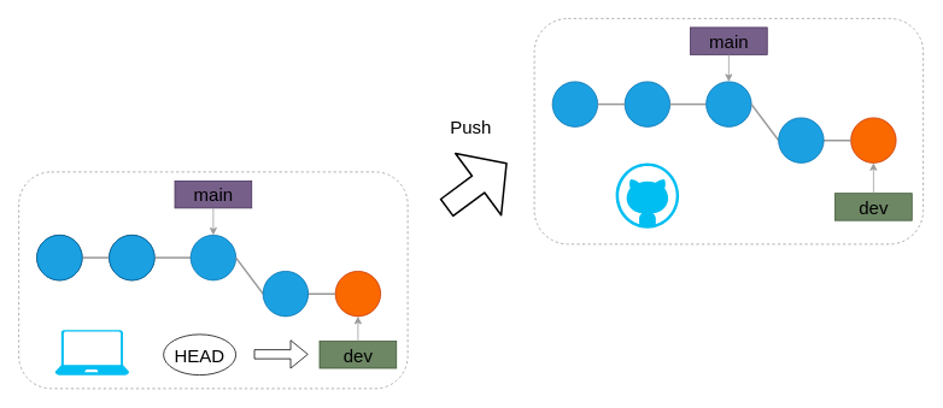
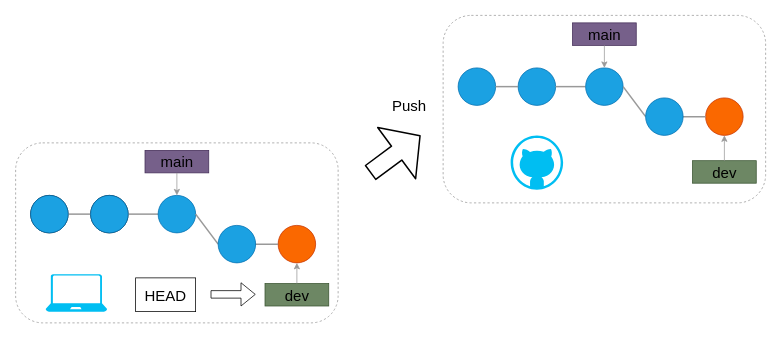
  <mxCell id="0" />
  <mxCell id="1" parent="0" />
  <mxCell id="2" value="" style="ellipse;whiteSpace=wrap;html=1;aspect=fixed;fillColor=#647687;fontColor=#000000;strokeColor=#000000;" parent="1" vertex="1"><mxGeometry x="40" y="260" width="50" height="50" as="geometry" /></mxCell>
  <mxCell id="3" value="" style="ellipse;whiteSpace=wrap;html=1;aspect=fixed;fillColor=#647687;fontColor=#000000;strokeColor=#000000;" parent="1" vertex="1"><mxGeometry x="120" y="260" width="50" height="50" as="geometry" /></mxCell>
  <mxCell id="4" value="" style="ellipse;whiteSpace=wrap;html=1;aspect=fixed;fontColor=#000000;strokeColor=#C73500;fillColor=#fa6800;" parent="1" vertex="1"><mxGeometry x="370" y="300" width="50" height="50" as="geometry" /></mxCell>
  <mxCell id="5" value="" style="endArrow=none;html=1;entryX=0;entryY=0.5;entryDx=0;entryDy=0;exitX=1;exitY=0.5;exitDx=0;exitDy=0;strokeColor=#999999;strokeWidth=2;" parent="1" source="2" target="3" edge="1"><mxGeometry width="50" height="50" relative="1" as="geometry"><mxPoint x="-110" y="390" as="sourcePoint" /><mxPoint x="-60" y="340" as="targetPoint" /></mxGeometry></mxCell>
  <mxCell id="6" value="" style="endArrow=none;html=1;entryX=0;entryY=0.5;entryDx=0;entryDy=0;exitX=1;exitY=0.5;exitDx=0;exitDy=0;strokeColor=#999999;strokeWidth=2;" parent="1" source="3" target="11" edge="1"><mxGeometry width="50" height="50" relative="1" as="geometry"><mxPoint x="-110" y="390" as="sourcePoint" /><mxPoint x="-60" y="340" as="targetPoint" /></mxGeometry></mxCell>
  <mxCell id="7" value="" style="verticalLabelPosition=bottom;html=1;verticalAlign=top;align=center;strokeColor=none;fillColor=#00BEF2;shape=mxgraph.azure.laptop;pointerEvents=1;fontSize=15;" parent="1" vertex="1"><mxGeometry x="60" y="365" width="82" height="50" as="geometry" /></mxCell>
  <mxCell id="8" value="main" style="rounded=1;whiteSpace=wrap;html=1;fillColor=#76608a;strokeColor=#432D57;fontColor=#000000;fontSize=20;arcSize=0;" parent="1" vertex="1"><mxGeometry x="192.5" y="200" width="85" height="30" as="geometry" /></mxCell>
  <mxCell id="9" value="" style="endArrow=classic;html=1;fontSize=20;exitX=0.5;exitY=1;exitDx=0;exitDy=0;entryX=0.5;entryY=0;entryDx=0;entryDy=0;strokeColor=#999999;" parent="1" source="8" edge="1"><mxGeometry width="50" height="50" relative="1" as="geometry"><mxPoint x="200" y="250" as="sourcePoint" /><mxPoint x="235" y="260" as="targetPoint" /></mxGeometry></mxCell>
  <mxCell id="10" value="" style="rounded=1;whiteSpace=wrap;html=1;fontSize=16;strokeColor=#999999;dashed=1;fillColor=none;" parent="1" vertex="1"><mxGeometry x="20" y="190" width="430" height="240" as="geometry" /></mxCell>
  <mxCell id="11" value="" style="ellipse;whiteSpace=wrap;html=1;aspect=fixed;fillColor=#1ba1e2;fontColor=#000000;strokeColor=#006EAF;" parent="1" vertex="1"><mxGeometry x="210" y="260" width="50" height="50" as="geometry" /></mxCell>
  <mxCell id="12" value="" style="endArrow=none;html=1;entryX=1;entryY=0.5;entryDx=0;entryDy=0;exitX=0;exitY=0.5;exitDx=0;exitDy=0;strokeColor=#999999;strokeWidth=2;" parent="1" source="4" edge="1"><mxGeometry width="50" height="50" relative="1" as="geometry"><mxPoint x="570" y="520" as="sourcePoint" /><mxPoint x="310" y="325" as="targetPoint" /></mxGeometry></mxCell>
  <mxCell id="13" value="dev" style="rounded=1;whiteSpace=wrap;html=1;fillColor=#6d8764;strokeColor=#3A5431;fontColor=#000000;fontSize=20;arcSize=0;" parent="1" vertex="1"><mxGeometry x="352.5" y="377.5" width="85" height="30" as="geometry" /></mxCell>
  <mxCell id="14" value="" style="endArrow=classic;html=1;fontSize=20;exitX=0.5;exitY=0;exitDx=0;exitDy=0;strokeColor=#999999;entryX=0.5;entryY=1;entryDx=0;entryDy=0;" parent="1" source="13" target="4" edge="1"><mxGeometry width="50" height="50" relative="1" as="geometry"><mxPoint x="460" y="340" as="sourcePoint" /><mxPoint x="395" y="370" as="targetPoint" /></mxGeometry></mxCell>
- <mxCell id="15" value="HEAD" style="ellipse;whiteSpace=wrap;html=1;fontSize=20;fillColor=none;" parent="1" vertex="1"><mxGeometry x="180" y="370" width="80" height="45" as="geometry" /></mxCell>
+ <mxCell id="15" value="HEAD" style="rounded=0;whiteSpace=wrap;html=1;fontSize=20;fillColor=none;" parent="1" vertex="1"><mxGeometry x="180" y="370" width="80" height="45" as="geometry" /></mxCell>
  <mxCell id="16" value="" style="shape=flexArrow;endArrow=classic;html=1;fontSize=20;" parent="1" edge="1"><mxGeometry width="50" height="50" relative="1" as="geometry"><mxPoint x="280" y="392" as="sourcePoint" /><mxPoint y="392" as="targetPoint" x="340" /></mxGeometry></mxCell>
  <mxCell id="17" value="" style="endArrow=none;html=1;entryX=0;entryY=0.5;entryDx=0;entryDy=0;exitX=1;exitY=0.5;exitDx=0;exitDy=0;strokeColor=#999999;strokeWidth=2;" parent="1" source="11" target="18" edge="1"><mxGeometry width="50" height="50" relative="1" as="geometry"><mxPoint x="277.5" y="245" as="sourcePoint" /><mxPoint x="97.5" y="300" as="targetPoint" /></mxGeometry></mxCell>
  <mxCell id="18" value="" style="ellipse;whiteSpace=wrap;html=1;aspect=fixed;fillColor=#1ba1e2;fontColor=#000000;strokeColor=#006EAF;" parent="1" vertex="1"><mxGeometry x="290" y="300" width="50" height="50" as="geometry" /></mxCell>
  <mxCell id="19" value="" style="ellipse;whiteSpace=wrap;html=1;aspect=fixed;fillColor=#1ba1e2;fontColor=#000000;strokeColor=#006EAF;" parent="1" vertex="1"><mxGeometry x="610" y="90" width="50" height="50" as="geometry" /></mxCell>
  <mxCell id="20" value="" style="ellipse;whiteSpace=wrap;html=1;aspect=fixed;fillColor=#1ba1e2;fontColor=#000000;strokeColor=#006EAF;" parent="1" vertex="1"><mxGeometry x="690" y="90" width="50" height="50" as="geometry" /></mxCell>
  <mxCell id="21" value="" style="ellipse;whiteSpace=wrap;html=1;aspect=fixed;fontColor=#000000;strokeColor=#C73500;fillColor=#fa6800;" parent="1" vertex="1"><mxGeometry x="940" y="130" width="50" height="50" as="geometry" /></mxCell>
  <mxCell id="22" value="" style="endArrow=none;html=1;entryX=0;entryY=0.5;entryDx=0;entryDy=0;exitX=1;exitY=0.5;exitDx=0;exitDy=0;strokeColor=#999999;strokeWidth=2;" parent="1" source="19" target="20" edge="1"><mxGeometry width="50" height="50" relative="1" as="geometry"><mxPoint x="460" y="220" as="sourcePoint" /><mxPoint x="510" y="170" as="targetPoint" /></mxGeometry></mxCell>
  <mxCell id="23" value="" style="endArrow=none;html=1;entryX=0;entryY=0.5;entryDx=0;entryDy=0;exitX=1;exitY=0.5;exitDx=0;exitDy=0;strokeColor=#999999;strokeWidth=2;" parent="1" source="20" target="27" edge="1"><mxGeometry width="50" height="50" relative="1" as="geometry"><mxPoint x="460" y="220" as="sourcePoint" /><mxPoint x="510" y="170" as="targetPoint" /></mxGeometry></mxCell>
  <mxCell id="24" value="main" style="rounded=1;whiteSpace=wrap;html=1;fillColor=#76608a;strokeColor=#432D57;fontColor=#000000;fontSize=20;arcSize=0;" parent="1" vertex="1"><mxGeometry x="762.5" y="30" width="85" height="30" as="geometry" /></mxCell>
  <mxCell id="25" value="" style="endArrow=classic;html=1;fontSize=20;exitX=0.5;exitY=1;exitDx=0;exitDy=0;entryX=0.5;entryY=0;entryDx=0;entryDy=0;strokeColor=#999999;" parent="1" source="24" edge="1"><mxGeometry width="50" height="50" relative="1" as="geometry"><mxPoint x="770" y="80" as="sourcePoint" /><mxPoint x="805" y="90" as="targetPoint" /></mxGeometry></mxCell>
  <mxCell id="26" value="" style="rounded=1;whiteSpace=wrap;html=1;fontSize=16;strokeColor=#999999;dashed=1;fillColor=none;" parent="1" vertex="1"><mxGeometry x="590" y="20" width="430" height="250" as="geometry" /></mxCell>
  <mxCell id="27" value="" style="ellipse;whiteSpace=wrap;html=1;aspect=fixed;fillColor=#1ba1e2;fontColor=#000000;strokeColor=#006EAF;" parent="1" vertex="1"><mxGeometry x="780" y="90" width="50" height="50" as="geometry" /></mxCell>
  <mxCell id="28" value="" style="endArrow=none;html=1;entryX=1;entryY=0.5;entryDx=0;entryDy=0;exitX=0;exitY=0.5;exitDx=0;exitDy=0;strokeColor=#999999;strokeWidth=2;" parent="1" source="21" edge="1"><mxGeometry width="50" height="50" relative="1" as="geometry"><mxPoint x="1140" y="350" as="sourcePoint" /><mxPoint x="880" y="155" as="targetPoint" /></mxGeometry></mxCell>
  <mxCell id="29" value="dev" style="rounded=1;whiteSpace=wrap;html=1;fillColor=#6d8764;strokeColor=#3A5431;fontColor=#000000;fontSize=20;arcSize=0;" parent="1" vertex="1"><mxGeometry x="922.5" y="213.75" width="85" height="30" as="geometry" /></mxCell>
  <mxCell id="30" value="" style="endArrow=classic;html=1;fontSize=20;exitX=0.5;exitY=0;exitDx=0;exitDy=0;strokeColor=#999999;entryX=0.5;entryY=1;entryDx=0;entryDy=0;" parent="1" source="29" target="21" edge="1"><mxGeometry width="50" height="50" relative="1" as="geometry"><mxPoint x="1030" y="170" as="sourcePoint" /><mxPoint x="965" y="200" as="targetPoint" /></mxGeometry></mxCell>
  <mxCell id="31" value="" style="endArrow=none;html=1;entryX=0;entryY=0.5;entryDx=0;entryDy=0;exitX=1;exitY=0.5;exitDx=0;exitDy=0;strokeColor=#999999;strokeWidth=2;" parent="1" source="27" target="32" edge="1"><mxGeometry width="50" height="50" relative="1" as="geometry"><mxPoint x="847.5" y="75" as="sourcePoint" /><mxPoint x="667.5" y="130" as="targetPoint" /></mxGeometry></mxCell>
  <mxCell id="32" value="" style="ellipse;whiteSpace=wrap;html=1;aspect=fixed;fillColor=#1ba1e2;fontColor=#000000;strokeColor=#006EAF;" parent="1" vertex="1"><mxGeometry x="860" y="130" width="50" height="50" as="geometry" /></mxCell>
  <mxCell id="33" value="" style="shape=flexArrow;endArrow=classic;html=1;fontSize=20;fontColor=none;strokeColor=#000000;endWidth=60;endSize=12.26;width=22;strokeWidth=2;" parent="1" edge="1"><mxGeometry width="50" height="50" relative="1" as="geometry"><mxPoint x="492.5" y="230" as="sourcePoint" /><mxPoint x="560" y="180" as="targetPoint" /></mxGeometry></mxCell>
- <mxCell id="34" value="Push" style="text;html=1;strokeColor=none;fillColor=none;align=center;verticalAlign=middle;whiteSpace=wrap;rounded=0;fontSize=20;fontColor=#000000;" parent="1" vertex="1"><mxGeometry x="500" y="130" width="40" height="20" as="geometry" /></mxCell>
+ <mxCell id="34" value="Push" style="text;html=1;strokeColor=none;fillColor=none;align=center;verticalAlign=middle;whiteSpace=wrap;rounded=0;fontSize=20;fontColor=#000000;" parent="1" vertex="1"><mxGeometry x="525" y="130" width="40" height="20" as="geometry" /></mxCell>
  <mxCell id="35" value="" style="verticalLabelPosition=bottom;html=1;verticalAlign=top;align=center;strokeColor=none;fillColor=#00BEF2;shape=mxgraph.azure.github_code;pointerEvents=1;fontSize=20;fontColor=#f0f0f0;" parent="1" vertex="1"><mxGeometry x="680" y="180" width="70" height="72.5" as="geometry" /></mxCell>
  <mxCell id="36" value="" style="ellipse;whiteSpace=wrap;html=1;aspect=fixed;fillColor=#1ba1e2;fontColor=#000000;strokeColor=#006EAF;" vertex="1" parent="1"><mxGeometry x="40" y="260" width="50" height="50" as="geometry" /></mxCell>
  <mxCell id="37" value="" style="ellipse;whiteSpace=wrap;html=1;aspect=fixed;fillColor=#1ba1e2;fontColor=#000000;strokeColor=#006EAF;" vertex="1" parent="1"><mxGeometry x="120" y="260" width="50" height="50" as="geometry" /></mxCell>
  <mxCell id="38" style="edgeStyle=orthogonalEdgeStyle;rounded=0;orthogonalLoop=1;jettySize=auto;html=1;exitX=0.5;exitY=1;exitDx=0;exitDy=0;" edge="1" parent="1" source="10" target="10"><mxGeometry relative="1" as="geometry" /></mxCell>
